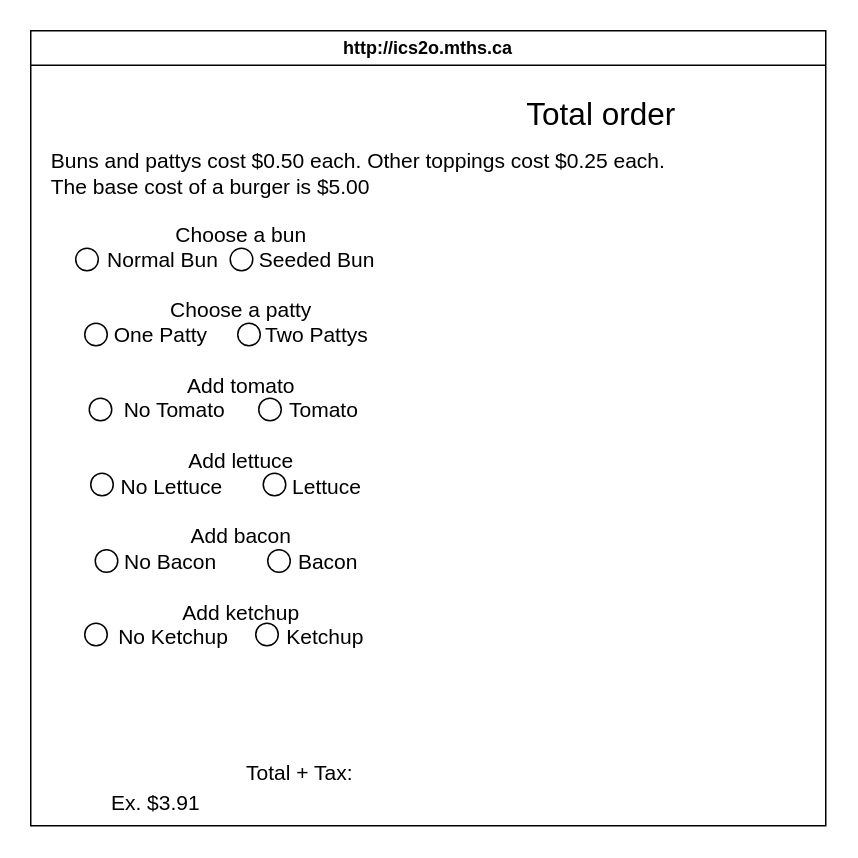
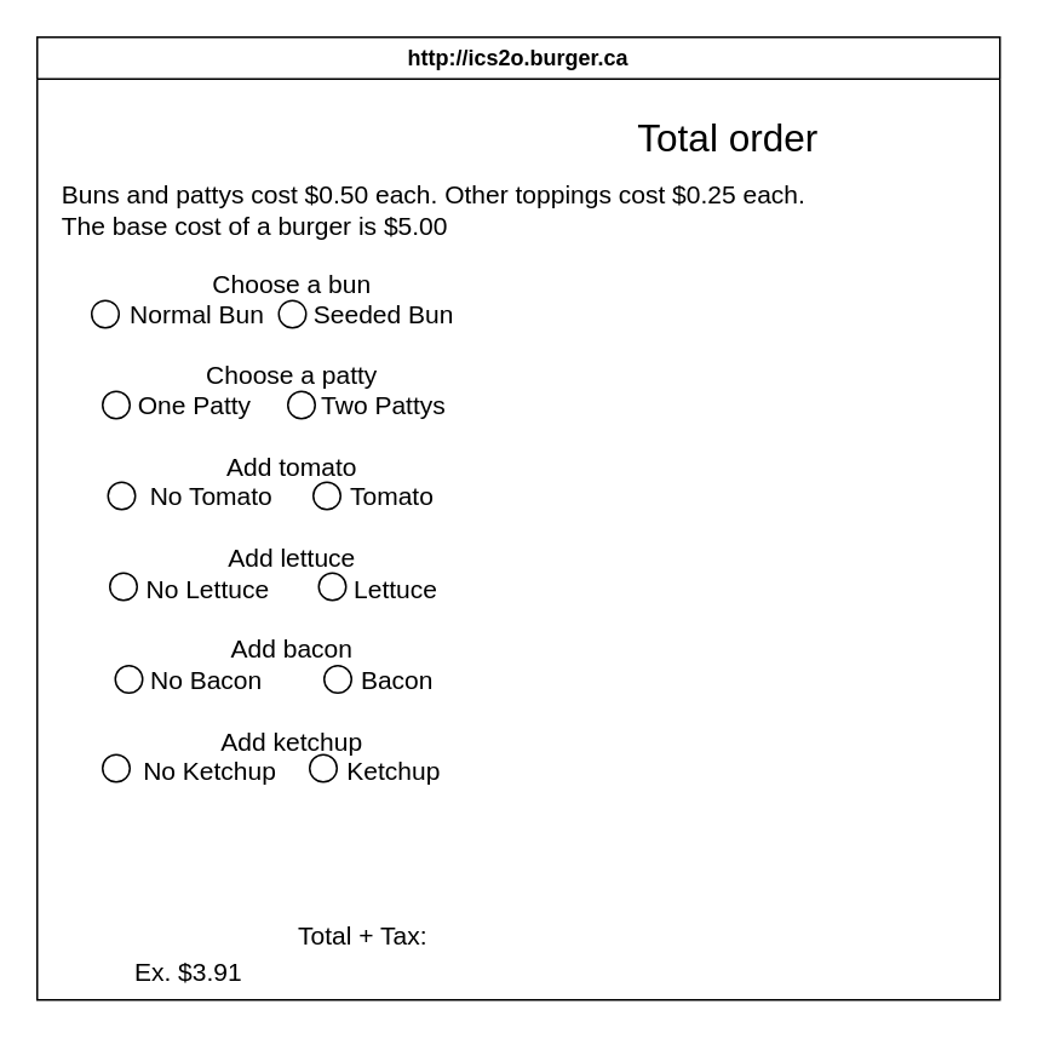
  <mxCell id="0" />
  <mxCell id="1" parent="0" />
- <mxCell id="2" value="http://ics2o.mths.ca" style="swimlane;whiteSpace=wrap;html=1;" vertex="1" parent="1"><mxGeometry x="20" y="20" width="530" height="530" as="geometry" /></mxCell>
+ <mxCell id="2" value="http://ics2o.burger.ca" style="swimlane;whiteSpace=wrap;html=1;" vertex="1" parent="1"><mxGeometry x="20" y="20" width="530" height="530" as="geometry" /></mxCell>
  <mxCell id="3" value="Total order" style="text;html=1;align=center;verticalAlign=middle;resizable=0;points=[];autosize=1;strokeColor=none;fillColor=none;fontSize=21;" vertex="1" parent="2"><mxGeometry x="310" y="35" width="140" height="40" as="geometry" /></mxCell>
  <mxCell id="4" value="&lt;div style=&quot;font-size: 14px;&quot;&gt;&lt;div style=&quot;text-align: left;&quot;&gt;Buns and pattys cost $0.50 each. Other toppings cost $0.25 each.&amp;nbsp;&lt;/div&gt;&lt;div style=&quot;text-align: left;&quot;&gt;The base cost of a burger is $5.00&lt;/div&gt;&lt;/div&gt;" style="text;html=1;align=center;verticalAlign=middle;resizable=0;points=[];autosize=1;strokeColor=none;fillColor=none;fontSize=14;" vertex="1" parent="2"><mxGeometry y="70" width="440" height="50" as="geometry" /></mxCell>
  <mxCell id="5" value="&lt;div&gt;Choose a bun&lt;/div&gt;&lt;div&gt;Normal Bun&amp;nbsp; &amp;nbsp; &amp;nbsp; &amp;nbsp;Seeded Bun&lt;/div&gt;&lt;div&gt;&lt;br&gt;&lt;/div&gt;&lt;div&gt;Choose a patty&lt;/div&gt;&lt;div&gt;One Patty&amp;nbsp; &amp;nbsp; &amp;nbsp; &amp;nbsp; &amp;nbsp; Two Pattys&lt;/div&gt;&lt;div&gt;&lt;br&gt;&lt;/div&gt;&lt;div&gt;Add tomato&lt;/div&gt;&lt;div&gt;No Tomato&amp;nbsp; &amp;nbsp; &amp;nbsp; &amp;nbsp; &amp;nbsp; &amp;nbsp;Tomato&lt;/div&gt;&lt;div&gt;&lt;br&gt;&lt;/div&gt;&lt;div&gt;Add lettuce&lt;/div&gt;&lt;div&gt;No Lettuce&amp;nbsp; &amp;nbsp; &amp;nbsp; &amp;nbsp; &amp;nbsp; &amp;nbsp; Lettuce&lt;/div&gt;&lt;div&gt;&lt;br&gt;&lt;/div&gt;&lt;div&gt;Add bacon&lt;/div&gt;&lt;div&gt;No Bacon&amp;nbsp; &amp;nbsp; &amp;nbsp; &amp;nbsp; &amp;nbsp; &amp;nbsp; &amp;nbsp; Bacon&lt;/div&gt;&lt;div&gt;&lt;br&gt;&lt;/div&gt;&lt;div&gt;Add ketchup&lt;/div&gt;&lt;div&gt;No Ketchup&amp;nbsp; &amp;nbsp; &amp;nbsp; &amp;nbsp; &amp;nbsp; Ketchup&lt;/div&gt;" style="text;html=1;align=center;verticalAlign=middle;resizable=0;points=[];autosize=1;strokeColor=none;fillColor=none;fontSize=14;" vertex="1" parent="2"><mxGeometry x="40" y="120" width="200" height="300" as="geometry" /></mxCell>
  <mxCell id="6" value="" style="ellipse;whiteSpace=wrap;html=1;aspect=fixed;fontSize=14;" vertex="1" parent="2"><mxGeometry x="133" y="145" width="15" height="15" as="geometry" /></mxCell>
  <mxCell id="7" value="" style="ellipse;whiteSpace=wrap;html=1;aspect=fixed;fontSize=14;" vertex="1" parent="2"><mxGeometry x="30" y="145" width="15" height="15" as="geometry" /></mxCell>
  <mxCell id="8" value="" style="ellipse;whiteSpace=wrap;html=1;aspect=fixed;fontSize=14;" vertex="1" parent="2"><mxGeometry x="36" y="195" width="15" height="15" as="geometry" /></mxCell>
  <mxCell id="9" value="" style="ellipse;whiteSpace=wrap;html=1;aspect=fixed;fontSize=14;" vertex="1" parent="2"><mxGeometry x="138" y="195" width="15" height="15" as="geometry" /></mxCell>
  <mxCell id="10" value="" style="ellipse;whiteSpace=wrap;html=1;aspect=fixed;fontSize=14;" vertex="1" parent="2"><mxGeometry x="39" y="245" width="15" height="15" as="geometry" /></mxCell>
  <mxCell id="11" value="" style="ellipse;whiteSpace=wrap;html=1;aspect=fixed;fontSize=14;" vertex="1" parent="2"><mxGeometry x="152" y="245" width="15" height="15" as="geometry" /></mxCell>
  <mxCell id="12" value="" style="ellipse;whiteSpace=wrap;html=1;aspect=fixed;fontSize=14;" vertex="1" parent="2"><mxGeometry x="40" y="295" width="15" height="15" as="geometry" /></mxCell>
  <mxCell id="13" value="" style="ellipse;whiteSpace=wrap;html=1;aspect=fixed;fontSize=14;" vertex="1" parent="2"><mxGeometry x="155" y="295" width="15" height="15" as="geometry" /></mxCell>
  <mxCell id="14" value="" style="ellipse;whiteSpace=wrap;html=1;aspect=fixed;fontSize=14;" vertex="1" parent="2"><mxGeometry x="43" y="346" width="15" height="15" as="geometry" /></mxCell>
  <mxCell id="15" value="" style="ellipse;whiteSpace=wrap;html=1;aspect=fixed;fontSize=14;" vertex="1" parent="2"><mxGeometry x="158" y="346" width="15" height="15" as="geometry" /></mxCell>
  <mxCell id="16" value="" style="ellipse;whiteSpace=wrap;html=1;aspect=fixed;fontSize=14;" vertex="1" parent="2"><mxGeometry x="36" y="395" width="15" height="15" as="geometry" /></mxCell>
  <mxCell id="17" value="" style="ellipse;whiteSpace=wrap;html=1;aspect=fixed;fontSize=14;" vertex="1" parent="2"><mxGeometry x="150" y="395" width="15" height="15" as="geometry" /></mxCell>
  <mxCell id="18" value="Total + Tax:" style="text;html=1;align=center;verticalAlign=middle;resizable=0;points=[];autosize=1;strokeColor=none;fillColor=none;fontSize=14;" vertex="1" parent="2"><mxGeometry x="134" y="480" width="90" height="30" as="geometry" /></mxCell>
  <mxCell id="19" value="Ex. $3.91" style="text;html=1;align=center;verticalAlign=middle;resizable=0;points=[];autosize=1;strokeColor=none;fillColor=none;fontSize=14;" vertex="1" parent="2"><mxGeometry x="43" y="500" width="80" height="30" as="geometry" /></mxCell>
